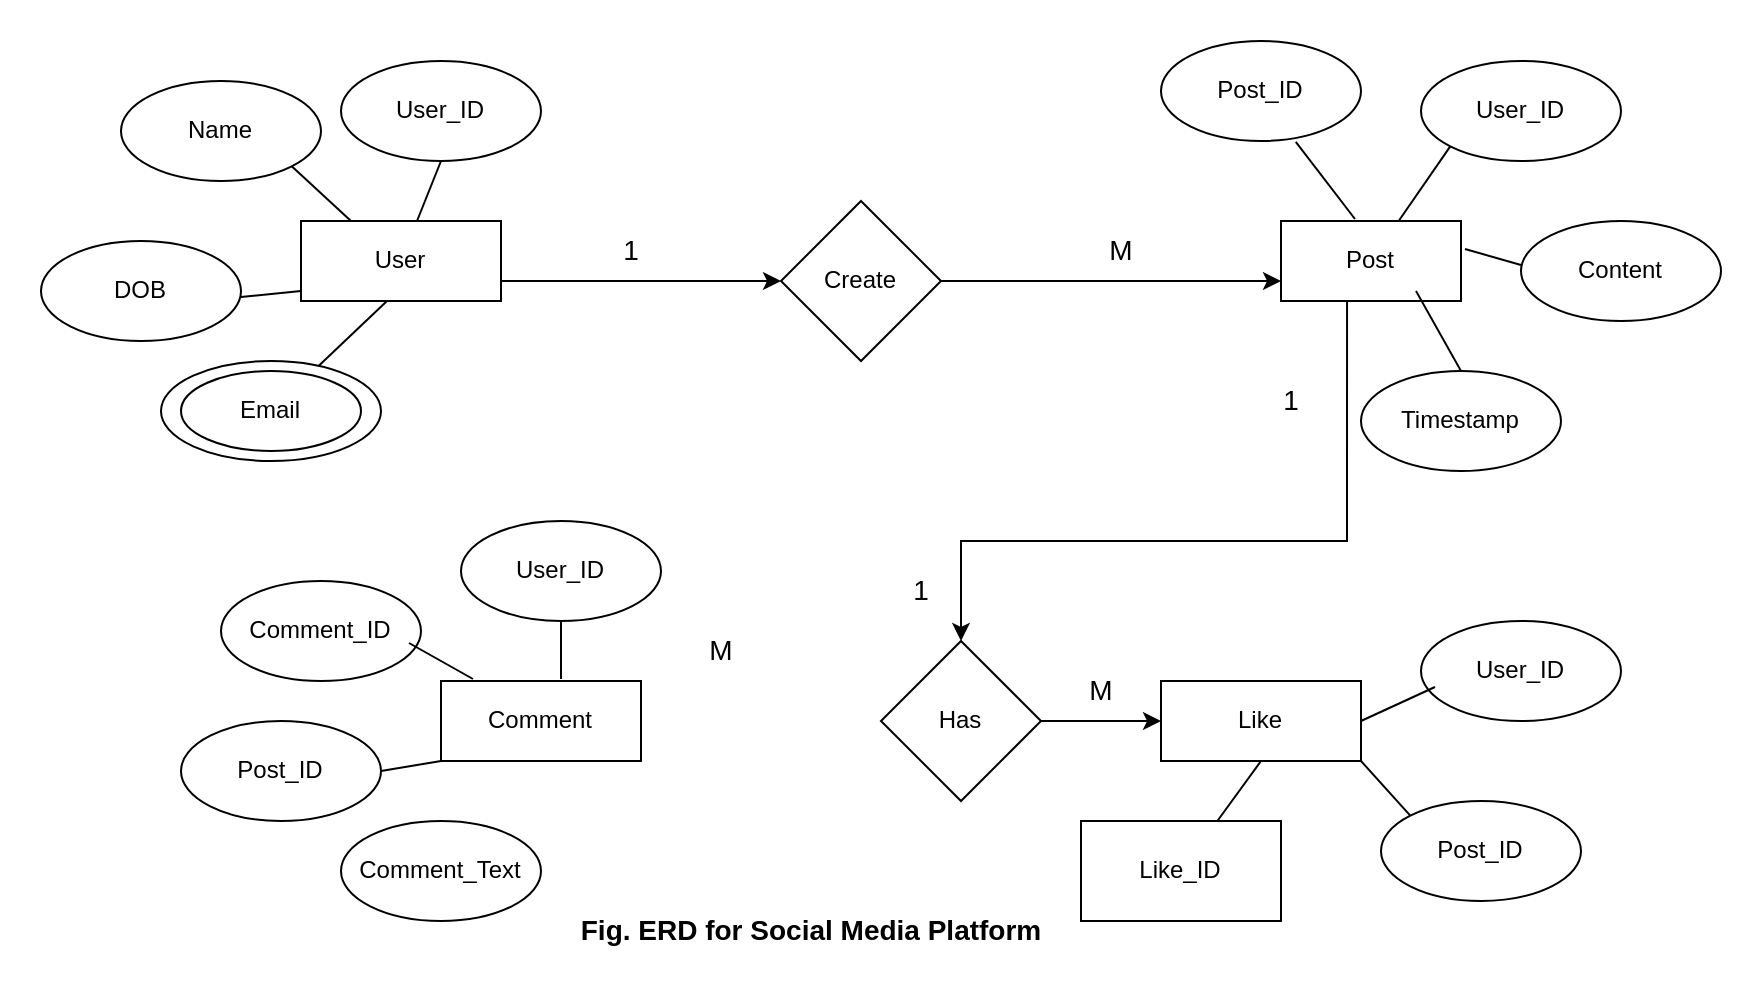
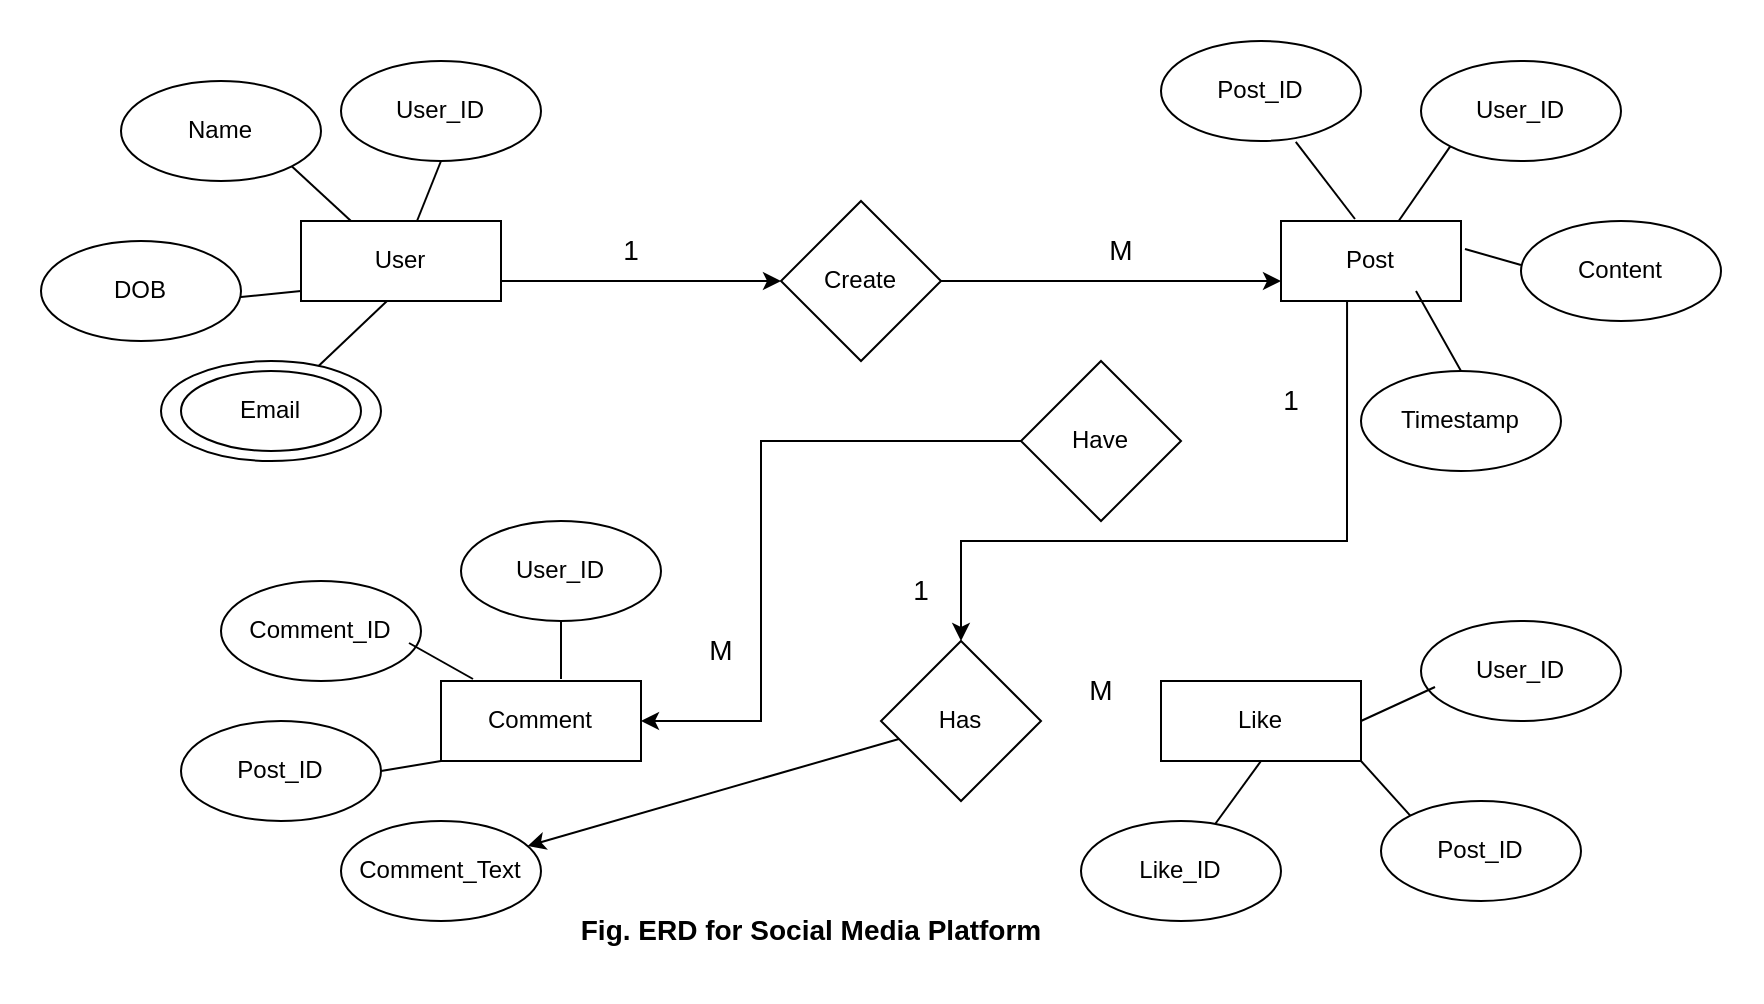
  <mxCell id="0" />
  <mxCell id="1" parent="0" />
  <mxCell id="2" value="User" style="rounded=0;whiteSpace=wrap;html=1;" vertex="1" parent="1"><mxGeometry x="150" y="110" width="100" height="40" as="geometry" /></mxCell>
  <mxCell id="3" value="DOB" style="ellipse;whiteSpace=wrap;html=1;" vertex="1" parent="1"><mxGeometry y="120" width="100" height="50" as="geometry" x="20" /></mxCell>
  <mxCell id="4" value="Name" style="ellipse;whiteSpace=wrap;html=1;" vertex="1" parent="1"><mxGeometry x="60" y="40" width="100" height="50" as="geometry" /></mxCell>
  <mxCell id="5" value="&amp;nbsp;&lt;br&gt;User_ID&lt;div&gt;&lt;br/&gt;&lt;/div&gt;" style="ellipse;whiteSpace=wrap;html=1;" vertex="1" parent="1"><mxGeometry x="170" y="30" width="100" height="50" as="geometry" /></mxCell>
  <mxCell id="6" value="" style="ellipse;whiteSpace=wrap;html=1;" vertex="1" parent="1"><mxGeometry x="80" y="180" width="110" height="50" as="geometry" /></mxCell>
  <mxCell id="7" value="Email" style="ellipse;whiteSpace=wrap;html=1;" vertex="1" parent="1"><mxGeometry x="90" y="185" width="90" height="40" as="geometry" /></mxCell>
  <mxCell id="8" value="Timestamp" style="ellipse;whiteSpace=wrap;html=1;" vertex="1" parent="1"><mxGeometry x="680" y="185" width="100" height="50" as="geometry" /></mxCell>
  <mxCell id="9" value="Post" style="rounded=0;whiteSpace=wrap;html=1;" vertex="1" parent="1"><mxGeometry x="640" y="110" width="90" height="40" as="geometry" /></mxCell>
  <mxCell id="10" value="Content" style="ellipse;whiteSpace=wrap;html=1;" vertex="1" parent="1"><mxGeometry x="760" y="110" width="100" height="50" as="geometry" /></mxCell>
  <mxCell id="11" value="User_ID" style="ellipse;whiteSpace=wrap;html=1;" vertex="1" parent="1"><mxGeometry x="710" y="30" width="100" height="50" as="geometry" /></mxCell>
  <mxCell id="12" value="Post_ID" style="ellipse;whiteSpace=wrap;html=1;" vertex="1" parent="1"><mxGeometry x="580" y="20" width="100" height="50" as="geometry" /></mxCell>
  <mxCell id="13" value="Comment" style="rounded=0;whiteSpace=wrap;html=1;" vertex="1" parent="1"><mxGeometry x="220" y="340" width="100" height="40" as="geometry" /></mxCell>
  <mxCell id="14" value="&amp;nbsp;&lt;br&gt;User_ID&lt;div&gt;&lt;br/&gt;&lt;/div&gt;" style="ellipse;whiteSpace=wrap;html=1;" vertex="1" parent="1"><mxGeometry x="230" y="260" width="100" height="50" as="geometry" /></mxCell>
  <mxCell id="15" value="&lt;div&gt;Comment_Text&lt;/div&gt;" style="ellipse;whiteSpace=wrap;html=1;" vertex="1" parent="1"><mxGeometry x="170" y="410" width="100" height="50" as="geometry" /></mxCell>
  <mxCell id="16" value="&lt;div&gt;Post_ID&lt;/div&gt;" style="ellipse;whiteSpace=wrap;html=1;" vertex="1" parent="1"><mxGeometry x="90" y="360" width="100" height="50" as="geometry" /></mxCell>
  <mxCell id="17" value="&lt;div&gt;Comment_ID&lt;/div&gt;" style="ellipse;whiteSpace=wrap;html=1;" vertex="1" parent="1"><mxGeometry x="110" y="290" width="100" height="50" as="geometry" /></mxCell>
  <mxCell id="18" value="Like" style="rounded=0;whiteSpace=wrap;html=1;" vertex="1" parent="1"><mxGeometry x="580" y="340" width="100" height="40" as="geometry" /></mxCell>
  <mxCell id="19" value="&amp;nbsp;&lt;br&gt;User_ID&lt;div&gt;&lt;br/&gt;&lt;/div&gt;" style="ellipse;whiteSpace=wrap;html=1;" vertex="1" parent="1"><mxGeometry x="710" y="310" width="100" height="50" as="geometry" /></mxCell>
  <mxCell id="20" value="&lt;div&gt;Post_ID&lt;/div&gt;" style="ellipse;whiteSpace=wrap;html=1;" vertex="1" parent="1"><mxGeometry x="690" y="400" width="100" height="50" as="geometry" /></mxCell>
- <mxCell id="21" value="&lt;div&gt;Like_ID&lt;/div&gt;" style="whiteSpace=wrap;html=1;rounded=0;" vertex="1" parent="1"><mxGeometry x="540" y="410" width="100" height="50" as="geometry" /></mxCell>
+ <mxCell id="21" value="&lt;div&gt;Like_ID&lt;/div&gt;" style="ellipse;whiteSpace=wrap;html=1;" vertex="1" parent="1"><mxGeometry x="540" y="410" width="100" height="50" as="geometry" /></mxCell>
  <mxCell id="22" value="Create" style="rhombus;whiteSpace=wrap;html=1;" vertex="1" parent="1"><mxGeometry x="390" y="100" width="80" height="80" as="geometry" /></mxCell>
  <mxCell id="23" value="Has" style="rhombus;whiteSpace=wrap;html=1;" vertex="1" parent="1"><mxGeometry x="440" y="320" width="80" height="80" as="geometry" /></mxCell>
+ <mxCell id="24" value="Have" style="rhombus;whiteSpace=wrap;html=1;" vertex="1" parent="1"><mxGeometry x="510" y="180" width="80" height="80" as="geometry" /></mxCell>
  <mxCell id="25" value="" style="endArrow=classic;html=1;rounded=0;exitX=1;exitY=0.75;exitDx=0;exitDy=0;entryX=0;entryY=0.5;entryDx=0;entryDy=0;" edge="1" parent="1" source="2" target="22"><mxGeometry width="50" height="50" relative="1" as="geometry"><mxPoint x="420" y="270" as="sourcePoint" /><mxPoint x="470" y="220" as="targetPoint" /></mxGeometry></mxCell>
  <mxCell id="26" value="" style="endArrow=classic;html=1;rounded=0;exitX=1;exitY=0.5;exitDx=0;exitDy=0;entryX=0;entryY=0.75;entryDx=0;entryDy=0;" edge="1" parent="1" source="22" target="9"><mxGeometry width="50" height="50" relative="1" as="geometry"><mxPoint x="260" y="150" as="sourcePoint" /><mxPoint x="400" y="150" as="targetPoint" /></mxGeometry></mxCell>
+ <mxCell id="27" value="" style="endArrow=classic;html=1;rounded=0;entryX=1;entryY=0.5;entryDx=0;entryDy=0;exitX=0;exitY=0.5;exitDx=0;exitDy=0;" edge="1" parent="1" source="24" target="13"><mxGeometry width="50" height="50" relative="1" as="geometry"><mxPoint x="380" y="210" as="sourcePoint" /><mxPoint x="410" y="160" as="targetPoint" /><Array as="points"><mxPoint x="380" y="220" /><mxPoint x="380" y="360" /></Array></mxGeometry></mxCell>
  <mxCell id="28" value="" style="endArrow=classic;html=1;rounded=0;exitX=0.367;exitY=1;exitDx=0;exitDy=0;entryX=0.5;entryY=0;entryDx=0;entryDy=0;exitPerimeter=0;" edge="1" parent="1" source="9" target="23"><mxGeometry width="50" height="50" relative="1" as="geometry"><mxPoint x="290" y="180" as="sourcePoint" /><mxPoint x="470" y="310" as="targetPoint" /><Array as="points"><mxPoint x="673" y="270" /><mxPoint x="480" y="270" /></Array></mxGeometry></mxCell>
- <mxCell id="29" value="" style="endArrow=classic;html=1;rounded=0;entryX=0;entryY=0.5;entryDx=0;entryDy=0;" edge="1" parent="1" source="23" target="18"><mxGeometry width="50" height="50" relative="1" as="geometry"><mxPoint x="300" y="190" as="sourcePoint" /><mxPoint x="440" y="190" as="targetPoint" /></mxGeometry></mxCell>
+ <mxCell id="29" value="" style="endArrow=classic;html=1;rounded=0;" edge="1" parent="1" source="23" target="15"><mxGeometry width="50" height="50" relative="1" as="geometry"><mxPoint x="300" y="190" as="sourcePoint" /><mxPoint x="440" y="190" as="targetPoint" /></mxGeometry></mxCell>
  <mxCell id="30" value="&lt;font style=&quot;font-size: 14px;&quot;&gt;1&lt;/font&gt;" style="text;html=1;align=center;verticalAlign=middle;resizable=0;points=[];autosize=1;strokeColor=none;fillColor=none;" vertex="1" parent="1"><mxGeometry x="445" y="280" width="30" height="30" as="geometry" /></mxCell>
  <mxCell id="31" value="&lt;font style=&quot;font-size: 14px;&quot;&gt;1&lt;/font&gt;" style="text;html=1;align=center;verticalAlign=middle;resizable=0;points=[];autosize=1;strokeColor=none;fillColor=none;" vertex="1" parent="1"><mxGeometry x="300" y="110" width="30" height="30" as="geometry" /></mxCell>
  <mxCell id="32" value="&lt;font style=&quot;font-size: 14px;&quot;&gt;1&lt;/font&gt;" style="text;html=1;align=center;verticalAlign=middle;resizable=0;points=[];autosize=1;strokeColor=none;fillColor=none;" vertex="1" parent="1"><mxGeometry x="630" y="185" width="30" height="30" as="geometry" /></mxCell>
  <mxCell id="33" value="&lt;font style=&quot;font-size: 14px;&quot;&gt;M&lt;/font&gt;" style="text;html=1;align=center;verticalAlign=middle;resizable=0;points=[];autosize=1;strokeColor=none;fillColor=none;" vertex="1" parent="1"><mxGeometry x="530" y="330" width="40" height="30" as="geometry" /></mxCell>
  <mxCell id="34" value="&lt;font style=&quot;font-size: 14px;&quot;&gt;M&lt;/font&gt;" style="text;html=1;align=center;verticalAlign=middle;resizable=0;points=[];autosize=1;strokeColor=none;fillColor=none;" vertex="1" parent="1"><mxGeometry x="340" y="310" width="40" height="30" as="geometry" /></mxCell>
  <mxCell id="35" value="&lt;font style=&quot;font-size: 14px;&quot;&gt;M&lt;/font&gt;" style="text;html=1;align=center;verticalAlign=middle;resizable=0;points=[];autosize=1;strokeColor=none;fillColor=none;" vertex="1" parent="1"><mxGeometry x="540" y="110" width="40" height="30" as="geometry" /></mxCell>
  <mxCell id="36" value="" style="endArrow=none;html=1;rounded=0;entryX=0.5;entryY=1;entryDx=0;entryDy=0;" edge="1" parent="1" source="2" target="5"><mxGeometry width="50" height="50" relative="1" as="geometry"><mxPoint x="420" y="270" as="sourcePoint" /><mxPoint x="470" y="220" as="targetPoint" /></mxGeometry></mxCell>
  <mxCell id="37" value="" style="endArrow=none;html=1;rounded=0;entryX=1;entryY=1;entryDx=0;entryDy=0;exitX=0.25;exitY=0;exitDx=0;exitDy=0;" edge="1" parent="1" source="2" target="4"><mxGeometry width="50" height="50" relative="1" as="geometry"><mxPoint x="218" y="120" as="sourcePoint" /><mxPoint x="230" y="90" as="targetPoint" /></mxGeometry></mxCell>
  <mxCell id="38" value="" style="endArrow=none;html=1;rounded=0;" edge="1" parent="1" source="6"><mxGeometry width="50" height="50" relative="1" as="geometry"><mxPoint x="228" y="130" as="sourcePoint" /><mxPoint x="193" y="150" as="targetPoint" /></mxGeometry></mxCell>
  <mxCell id="39" value="" style="endArrow=none;html=1;rounded=0;entryX=0;entryY=1;entryDx=0;entryDy=0;" edge="1" parent="1"><mxGeometry width="50" height="50" relative="1" as="geometry"><mxPoint x="120" y="148" as="sourcePoint" /><mxPoint x="150" y="145" as="targetPoint" /></mxGeometry></mxCell>
  <mxCell id="40" value="" style="endArrow=none;html=1;rounded=0;entryX=0.5;entryY=1;entryDx=0;entryDy=0;exitX=0.6;exitY=-0.025;exitDx=0;exitDy=0;exitPerimeter=0;" edge="1" parent="1" source="13" target="14"><mxGeometry width="50" height="50" relative="1" as="geometry"><mxPoint x="270" y="330" as="sourcePoint" /><mxPoint x="260" y="120" as="targetPoint" /></mxGeometry></mxCell>
  <mxCell id="41" value="" style="endArrow=none;html=1;rounded=0;entryX=0.94;entryY=0.74;entryDx=0;entryDy=0;exitX=0.16;exitY=0.125;exitDx=0;exitDy=0;exitPerimeter=0;entryPerimeter=0;" edge="1" parent="1"><mxGeometry width="50" height="50" relative="1" as="geometry"><mxPoint x="236" y="339" as="sourcePoint" /><mxPoint x="204" y="321" as="targetPoint" /></mxGeometry></mxCell>
  <mxCell id="42" value="" style="endArrow=none;html=1;rounded=0;entryX=0;entryY=1;entryDx=0;entryDy=0;" edge="1" parent="1" source="9" target="11"><mxGeometry width="50" height="50" relative="1" as="geometry"><mxPoint x="300" y="359" as="sourcePoint" /><mxPoint x="300" y="330" as="targetPoint" /></mxGeometry></mxCell>
  <mxCell id="43" value="" style="endArrow=none;html=1;rounded=0;entryX=0;entryY=1;entryDx=0;entryDy=0;exitX=1;exitY=0.5;exitDx=0;exitDy=0;" edge="1" parent="1" source="16" target="13"><mxGeometry width="50" height="50" relative="1" as="geometry"><mxPoint x="310" y="369" as="sourcePoint" /><mxPoint x="310" y="340" as="targetPoint" /></mxGeometry></mxCell>
  <mxCell id="44" value="" style="endArrow=none;html=1;rounded=0;entryX=-0.02;entryY=0.36;entryDx=0;entryDy=0;entryPerimeter=0;" edge="1" parent="1"><mxGeometry width="50" height="50" relative="1" as="geometry"><mxPoint x="732" y="124" as="sourcePoint" /><mxPoint x="760" y="132" as="targetPoint" /></mxGeometry></mxCell>
  <mxCell id="45" value="" style="endArrow=none;html=1;rounded=0;entryX=0.75;entryY=1;entryDx=0;entryDy=0;exitX=0.5;exitY=0.1;exitDx=0;exitDy=0;exitPerimeter=0;" edge="1" parent="1"><mxGeometry width="50" height="50" relative="1" as="geometry"><mxPoint x="730" y="185" as="sourcePoint" /><mxPoint x="707.5" y="145" as="targetPoint" /><Array as="points"><mxPoint x="730" y="185" /></Array></mxGeometry></mxCell>
  <mxCell id="46" value="" style="endArrow=none;html=1;rounded=0;entryX=0.411;entryY=-0.075;entryDx=0;entryDy=0;entryPerimeter=0;" edge="1" parent="1"><mxGeometry width="50" height="50" relative="1" as="geometry"><mxPoint x="647.39" y="70.439" as="sourcePoint" /><mxPoint x="676.99" y="109" as="targetPoint" /></mxGeometry></mxCell>
  <mxCell id="47" value="" style="endArrow=none;html=1;rounded=0;exitX=0.07;exitY=0.66;exitDx=0;exitDy=0;exitPerimeter=0;entryX=1;entryY=0.5;entryDx=0;entryDy=0;" edge="1" parent="1" source="19" target="18"><mxGeometry width="50" height="50" relative="1" as="geometry"><mxPoint x="657.39" y="80.439" as="sourcePoint" /><mxPoint x="680" y="330" as="targetPoint" /></mxGeometry></mxCell>
  <mxCell id="48" value="" style="endArrow=none;html=1;rounded=0;exitX=0;exitY=0;exitDx=0;exitDy=0;entryX=1;entryY=1;entryDx=0;entryDy=0;" edge="1" parent="1" source="20" target="18"><mxGeometry width="50" height="50" relative="1" as="geometry"><mxPoint x="727" y="353" as="sourcePoint" /><mxPoint x="690" y="370" as="targetPoint" /></mxGeometry></mxCell>
  <mxCell id="49" value="" style="endArrow=none;html=1;rounded=0;exitX=0.5;exitY=1;exitDx=0;exitDy=0;" edge="1" parent="1" source="18" target="21"><mxGeometry width="50" height="50" relative="1" as="geometry"><mxPoint x="737" y="363" as="sourcePoint" /><mxPoint x="700" y="380" as="targetPoint" /></mxGeometry></mxCell>
  <mxCell id="50" value="&lt;b&gt;&lt;font style=&quot;font-size: 14px;&quot;&gt;Fig. ERD for Social Media Platform&lt;/font&gt;&lt;/b&gt;" style="text;html=1;align=center;verticalAlign=middle;resizable=0;points=[];autosize=1;strokeColor=none;fillColor=none;" vertex="1" parent="1"><mxGeometry x="280" y="450" width="250" height="30" as="geometry" /></mxCell>
